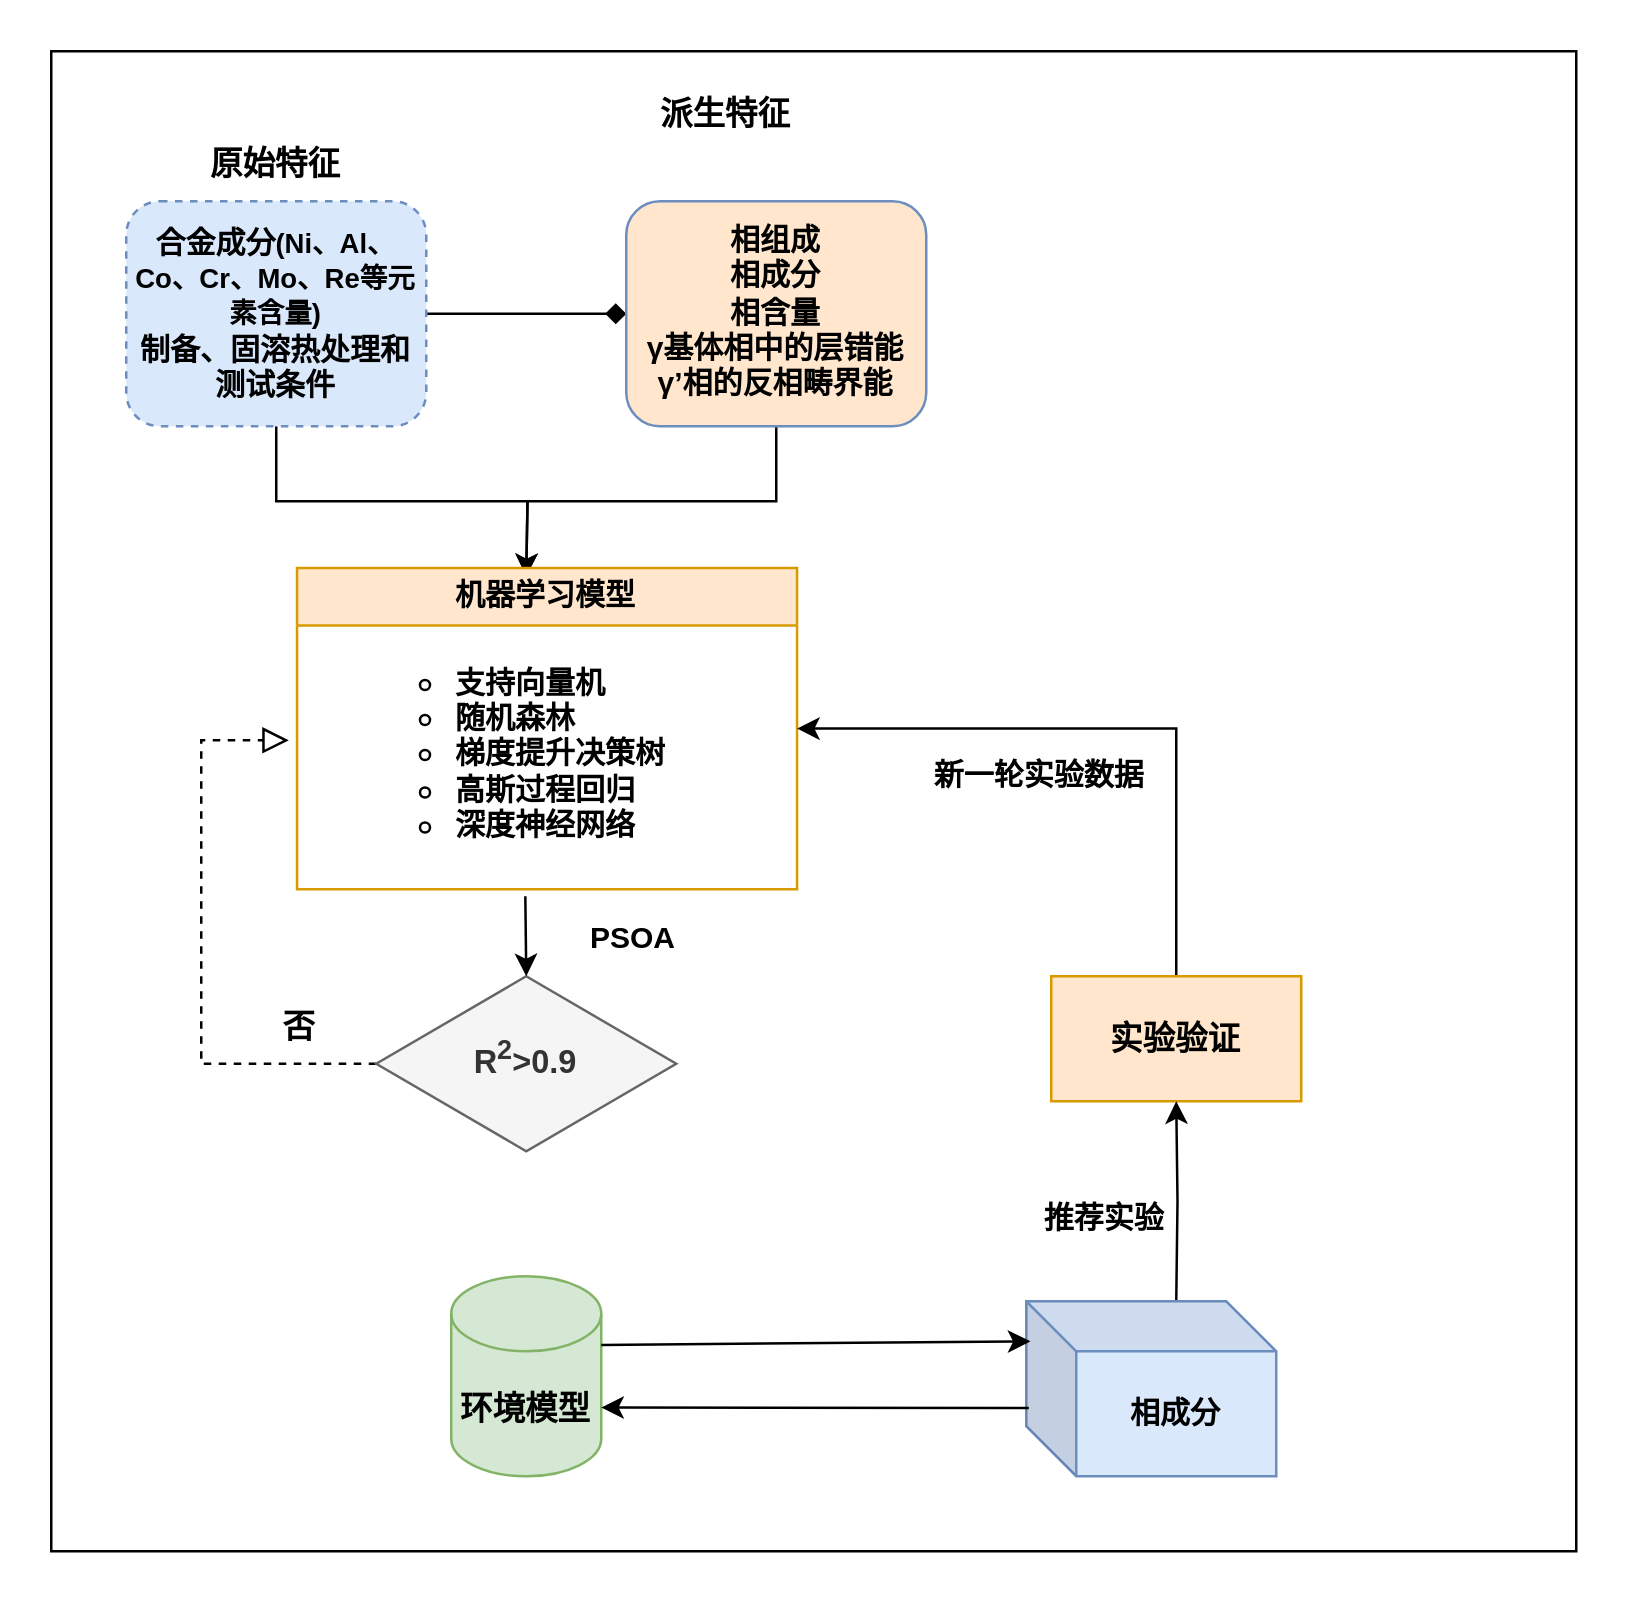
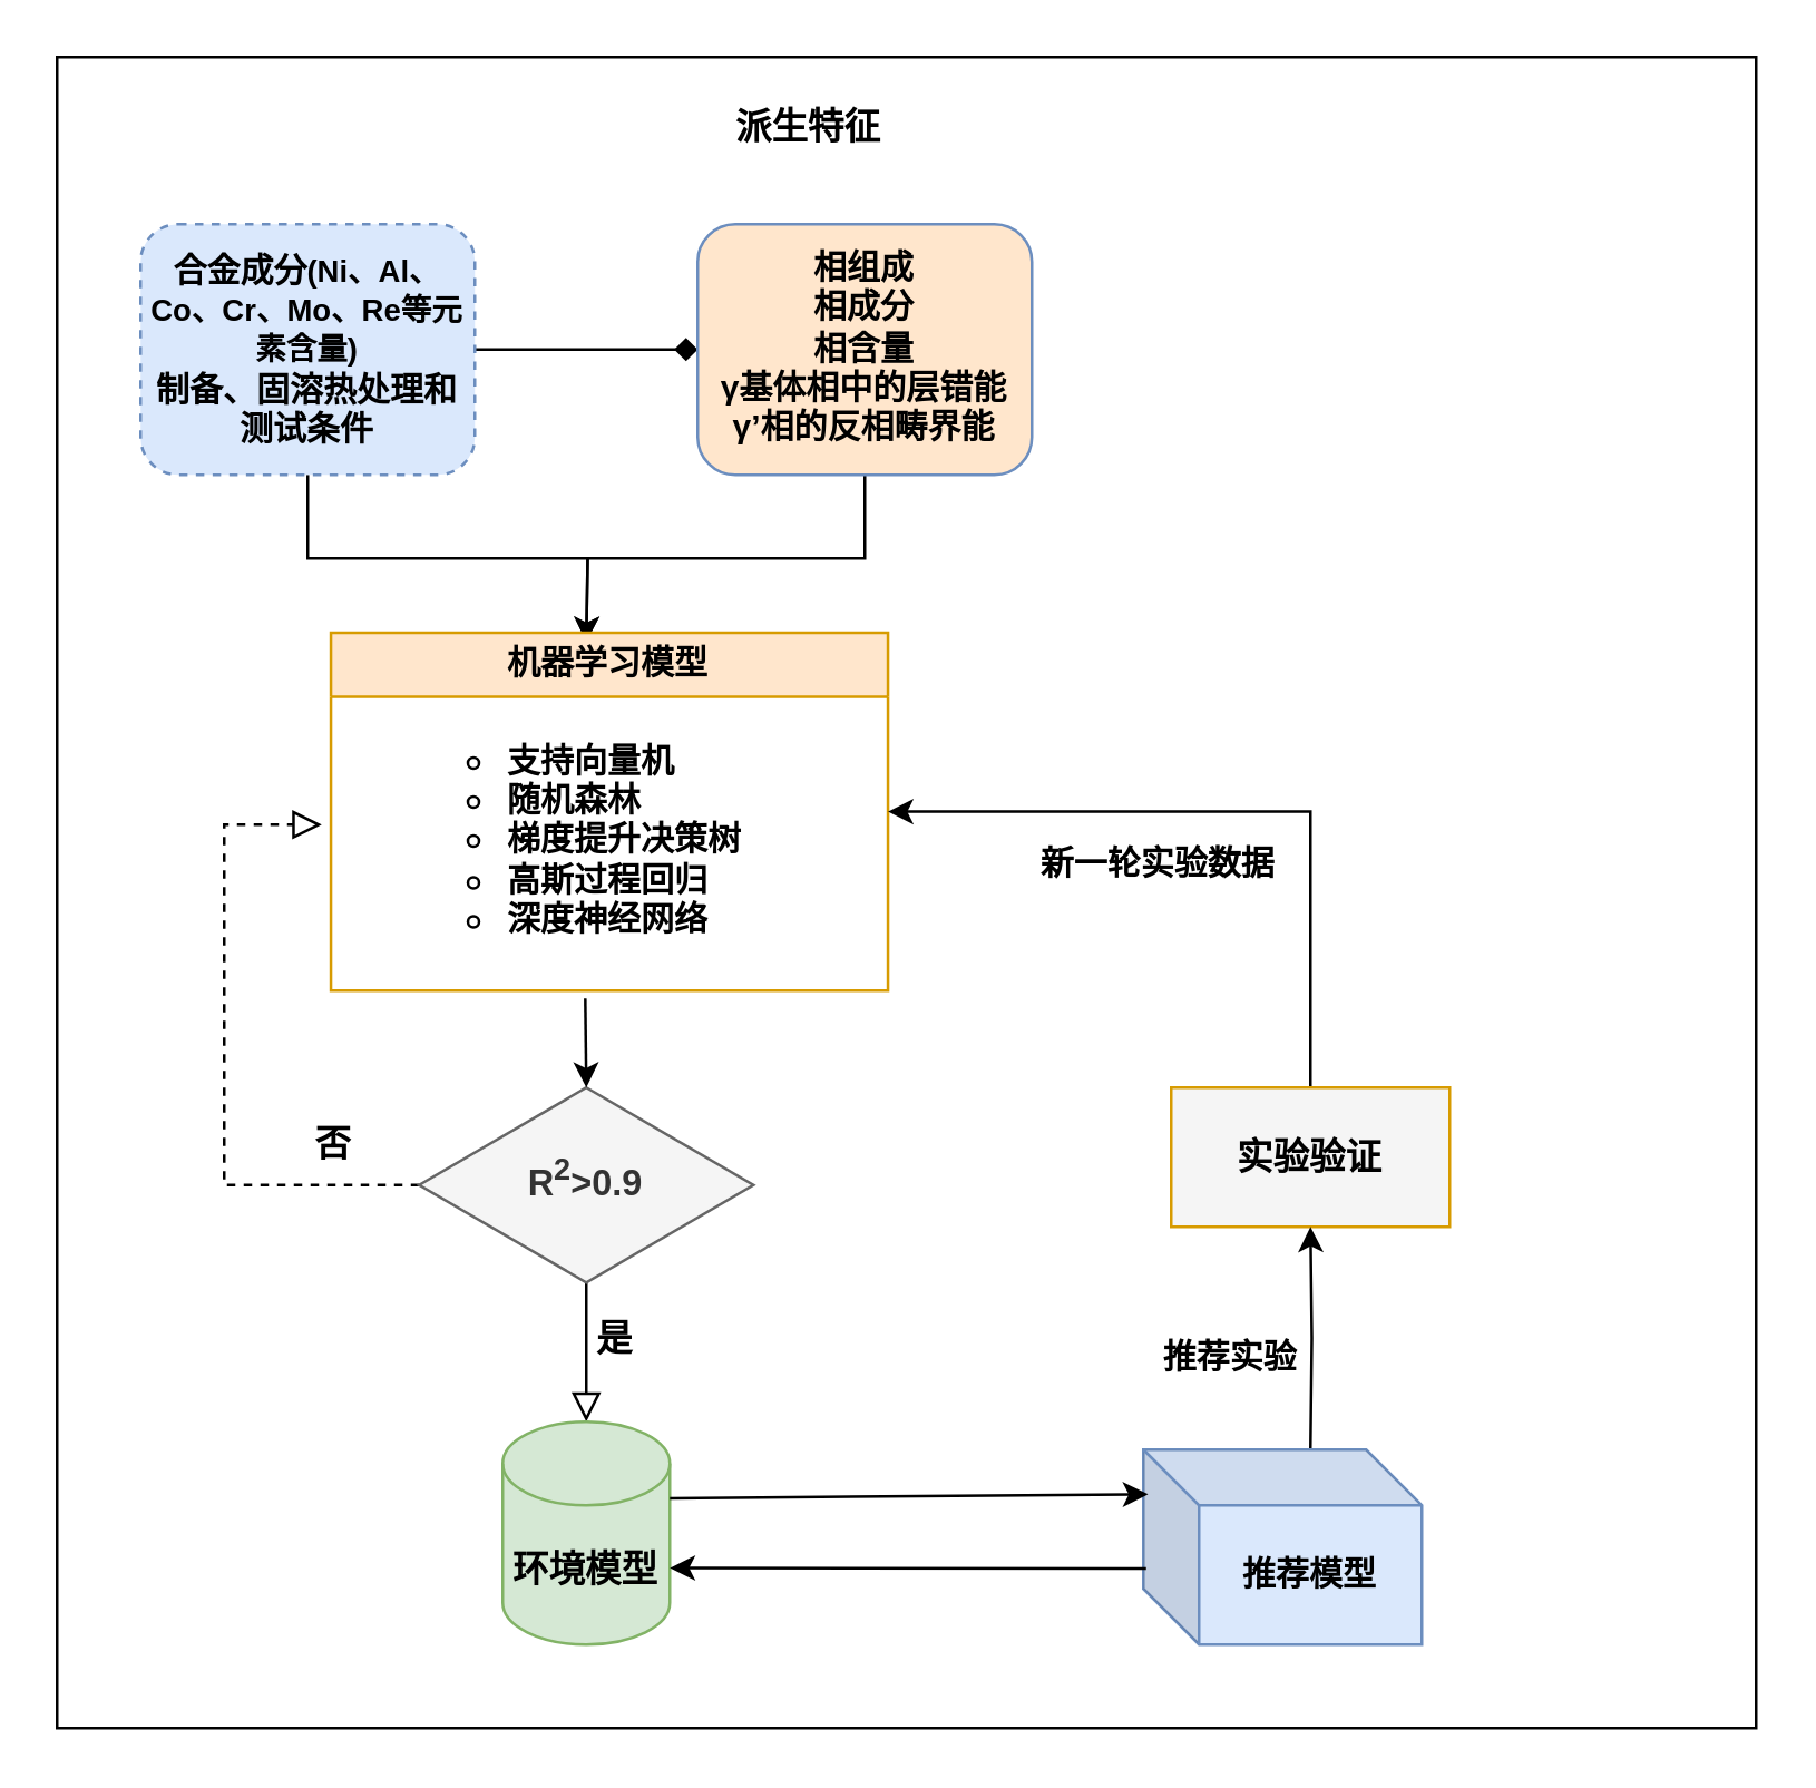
  <mxCell id="0" />
  <mxCell id="1" parent="0" />
  <mxCell id="2" value="" style="rounded=0;whiteSpace=wrap;html=1;" vertex="1" parent="1"><mxGeometry x="20" y="20" width="610" height="600" as="geometry" /></mxCell>
  <mxCell id="3" style="edgeStyle=orthogonalEdgeStyle;rounded=0;orthogonalLoop=1;jettySize=auto;html=1;exitX=1;exitY=0.5;exitDx=0;exitDy=0;entryX=0;entryY=0.5;entryDx=0;entryDy=0;endArrow=diamond;" parent="1" source="5" target="11" edge="1"><mxGeometry relative="1" as="geometry" /></mxCell>
  <mxCell id="4" style="edgeStyle=orthogonalEdgeStyle;rounded=0;orthogonalLoop=1;jettySize=auto;html=1;exitX=0.5;exitY=1;exitDx=0;exitDy=0;fontFamily=Helvetica;fontSize=12;fontColor=default;fontStyle=1;" parent="1" source="5" edge="1"><mxGeometry relative="1" as="geometry"><mxPoint x="210" y="230" as="targetPoint" /></mxGeometry></mxCell>
  <mxCell id="5" value="&lt;div style=&quot;&quot;&gt;&lt;div style=&quot;&quot;&gt;&lt;span style=&quot;&quot;&gt;&lt;b&gt;合金成分&lt;/b&gt;&lt;/span&gt;&lt;b style=&quot;background-color: initial;&quot;&gt;&lt;font style=&quot;font-size: 11px;&quot;&gt;(Ni、Al、Co、Cr、Mo、Re等元素含量)&lt;/font&gt;&lt;/b&gt;&lt;/div&gt;&lt;div style=&quot;&quot;&gt;&lt;b&gt;制备、固溶热处理和测试条件&lt;/b&gt;&lt;/div&gt;&lt;/div&gt;" style="rounded=1;whiteSpace=wrap;html=1;fontSize=12;glass=0;strokeWidth=1;shadow=0;fillColor=#dae8fc;strokeColor=#6c8ebf;align=center;dashed=1;" parent="1" vertex="1"><mxGeometry x="50" y="80" width="120" height="90" as="geometry" /></mxCell>
  <mxCell id="6" value="&lt;b&gt;&lt;font style=&quot;font-size: 13px;&quot;&gt;否&lt;/font&gt;&lt;/b&gt;" style="rounded=0;html=1;jettySize=auto;orthogonalLoop=1;fontSize=11;endArrow=block;endFill=0;endSize=8;strokeWidth=1;shadow=0;labelBackgroundColor=none;edgeStyle=orthogonalEdgeStyle;exitX=0;exitY=0.5;exitDx=0;exitDy=0;entryX=0.079;entryY=0.451;entryDx=0;entryDy=0;entryPerimeter=0;dashed=1;" parent="1" source="8" target="13" edge="1"><mxGeometry x="-0.733" y="-15" relative="1" as="geometry"><mxPoint as="offset" /><Array as="points"><mxPoint x="80" y="425" /><mxPoint x="80" y="296" /></Array></mxGeometry></mxCell>
+ <mxCell id="7" value="&lt;b&gt;&lt;font style=&quot;font-size: 13px;&quot;&gt;是&lt;/font&gt;&lt;/b&gt;" style="edgeStyle=orthogonalEdgeStyle;rounded=0;html=1;jettySize=auto;orthogonalLoop=1;fontSize=11;endArrow=block;endFill=0;endSize=8;strokeWidth=1;shadow=0;labelBackgroundColor=none;entryX=0.5;entryY=0;entryDx=0;entryDy=0;entryPerimeter=0;" parent="1" source="8" target="9" edge="1"><mxGeometry x="-0.2" y="10" relative="1" as="geometry"><mxPoint as="offset" /></mxGeometry></mxCell>
  <mxCell id="8" value="&lt;b style=&quot;font-size: 13px;&quot;&gt;R&lt;sup&gt;2&lt;/sup&gt;&lt;span style=&quot;&quot;&gt;&amp;gt;0.9&lt;/span&gt;&lt;/b&gt;" style="rhombus;whiteSpace=wrap;html=1;shadow=0;fontFamily=Helvetica;fontSize=12;align=center;strokeWidth=1;spacing=6;spacingTop=-4;fillColor=#f5f5f5;fontColor=#333333;strokeColor=#666666;" parent="1" vertex="1"><mxGeometry x="150" y="390" width="120" height="70" as="geometry" /></mxCell>
  <mxCell id="9" value="&lt;b&gt;&lt;font style=&quot;font-size: 13px;&quot;&gt;环境模型&lt;/font&gt;&lt;/b&gt;" style="shape=cylinder3;whiteSpace=wrap;html=1;boundedLbl=1;backgroundOutline=1;size=15;fillColor=#d5e8d4;strokeColor=#82b366;" parent="1" vertex="1"><mxGeometry x="180" y="510" width="60" height="80" as="geometry" /></mxCell>
  <mxCell id="10" style="edgeStyle=orthogonalEdgeStyle;rounded=0;orthogonalLoop=1;jettySize=auto;html=1;exitX=0.5;exitY=1;exitDx=0;exitDy=0;fontFamily=Helvetica;fontSize=12;fontColor=default;fontStyle=1;" parent="1" source="11" edge="1"><mxGeometry relative="1" as="geometry"><mxPoint x="210" y="230" as="targetPoint" /></mxGeometry></mxCell>
  <mxCell id="11" value="&lt;div&gt;&lt;b&gt;&lt;font style=&quot;font-size: 12px;&quot;&gt;&lt;br&gt;&lt;/font&gt;&lt;/b&gt;&lt;/div&gt;&lt;b&gt;&lt;font style=&quot;font-size: 12px;&quot;&gt;相组成&lt;/font&gt;&lt;/b&gt;&lt;div&gt;&lt;b&gt;&lt;font style=&quot;font-size: 12px;&quot;&gt;相成分&lt;/font&gt;&lt;/b&gt;&lt;/div&gt;&lt;div&gt;&lt;b&gt;&lt;font style=&quot;font-size: 12px;&quot;&gt;相含量&lt;/font&gt;&lt;/b&gt;&lt;/div&gt;&lt;div&gt;&lt;font style=&quot;font-size: 12px;&quot;&gt;&lt;b&gt;γ基体相中的层错能&lt;/b&gt;&lt;/font&gt;&lt;/div&gt;&lt;div&gt;&lt;font style=&quot;font-size: 12px;&quot;&gt;&lt;b&gt;γ’相的反相畴界能&lt;/b&gt;&lt;/font&gt;&lt;/div&gt;&lt;div&gt;&lt;b&gt;&lt;font style=&quot;font-size: 13px;&quot;&gt;&lt;br&gt;&lt;/font&gt;&lt;/b&gt;&lt;/div&gt;" style="rounded=1;whiteSpace=wrap;html=1;fontSize=12;glass=0;strokeWidth=1;shadow=0;fillColor=#ffe6cc;strokeColor=#6c8ebf;" parent="1" vertex="1"><mxGeometry x="250" y="80" width="120" height="90" as="geometry" /></mxCell>
  <mxCell id="12" value="机器学习模型" style="swimlane;horizontal=0;whiteSpace=wrap;html=1;strokeColor=#d79b00;align=center;verticalAlign=middle;fontFamily=Helvetica;fontSize=12;fontColor=default;fontStyle=1;fillColor=#ffe6cc;rotation=90;" parent="1" vertex="1"><mxGeometry x="154.07" y="190.94" width="128.5" height="200" as="geometry"><mxRectangle x="160" y="280" width="40" height="140" as="alternateBounds" /></mxGeometry></mxCell>
  <mxCell id="13" value="&lt;ul&gt;&lt;ul&gt;&lt;li&gt;&lt;span style=&quot;background-color: initial;&quot;&gt;支持向量机&lt;/span&gt;&lt;/li&gt;&lt;li&gt;&lt;span style=&quot;background-color: initial;&quot;&gt;随机森林&lt;/span&gt;&lt;/li&gt;&lt;li&gt;&lt;span style=&quot;background-color: initial;&quot;&gt;梯度提升决策树&lt;/span&gt;&lt;/li&gt;&lt;li&gt;&lt;span style=&quot;background-color: initial;&quot;&gt;高斯过程回归&lt;/span&gt;&lt;/li&gt;&lt;li&gt;&lt;span style=&quot;background-color: initial;&quot;&gt;深度神经网络&lt;/span&gt;&lt;/li&gt;&lt;/ul&gt;&lt;/ul&gt;" style="text;html=1;align=left;verticalAlign=middle;resizable=0;points=[];autosize=1;strokeColor=none;fillColor=none;fontFamily=Helvetica;fontSize=12;fontColor=default;fontStyle=1;" parent="12" vertex="1"><mxGeometry x="-54.07" y="55.06" width="190" height="110" as="geometry" /></mxCell>
  <mxCell id="14" style="rounded=0;orthogonalLoop=1;jettySize=auto;html=1;fontFamily=Helvetica;fontSize=12;fontColor=default;fontStyle=1;startArrow=none;startFill=0;endArrow=classic;endFill=1;exitX=0.577;exitY=1.018;exitDx=0;exitDy=0;exitPerimeter=0;" parent="1" source="13" edge="1"><mxGeometry relative="1" as="geometry"><mxPoint x="210" y="370" as="sourcePoint" /><mxPoint x="210" y="390" as="targetPoint" /></mxGeometry></mxCell>
- <mxCell id="15" value="PSOA" style="text;html=1;align=center;verticalAlign=middle;whiteSpace=wrap;rounded=0;fontFamily=Helvetica;fontSize=12;fontColor=default;fontStyle=1;" parent="1" vertex="1"><mxGeometry x="222.57" y="360" width="60" height="30" as="geometry" /></mxCell>
  <mxCell id="16" style="edgeStyle=orthogonalEdgeStyle;rounded=0;orthogonalLoop=1;jettySize=auto;html=1;entryX=0.5;entryY=0;entryDx=0;entryDy=0;fontFamily=Helvetica;fontSize=12;fontColor=default;fontStyle=1;" parent="1" source="18" target="12" edge="1"><mxGeometry relative="1" as="geometry"><Array as="points"><mxPoint x="470" y="291" /></Array></mxGeometry></mxCell>
  <mxCell id="17" value="新一轮实验数据" style="edgeLabel;html=1;align=center;verticalAlign=middle;resizable=0;points=[];strokeColor=#d79b00;fontFamily=Helvetica;fontSize=12;fontColor=default;fontStyle=1;fillColor=#ffe6cc;" parent="16" vertex="1" connectable="0"><mxGeometry x="0.229" y="-2" relative="1" as="geometry"><mxPoint x="-1" y="21" as="offset" /></mxGeometry></mxCell>
- <mxCell id="18" value="&lt;font style=&quot;font-size: 13px;&quot;&gt;实验验证&lt;/font&gt;" style="rounded=0;whiteSpace=wrap;html=1;strokeColor=#d79b00;align=center;verticalAlign=middle;fontFamily=Helvetica;fontSize=12;fontColor=default;fontStyle=1;fillColor=#ffe6cc;" parent="1" vertex="1"><mxGeometry x="420" y="390" width="100" height="50" as="geometry" /></mxCell>
+ <mxCell id="18" value="&lt;font style=&quot;font-size: 13px;&quot;&gt;实验验证&lt;/font&gt;" style="rounded=0;whiteSpace=wrap;html=1;strokeColor=#d79b00;align=center;verticalAlign=middle;fontFamily=Helvetica;fontSize=12;fontColor=default;fontStyle=1;fillColor=#f5f5f5;" parent="1" vertex="1"><mxGeometry x="420" y="390" width="100" height="50" as="geometry" /></mxCell>
  <mxCell id="19" style="edgeStyle=orthogonalEdgeStyle;rounded=0;orthogonalLoop=1;jettySize=auto;html=1;entryX=0.5;entryY=1;entryDx=0;entryDy=0;fontFamily=Helvetica;fontSize=12;fontColor=default;fontStyle=1;" parent="1" target="18" edge="1"><mxGeometry relative="1" as="geometry"><mxPoint x="470" y="520" as="sourcePoint" /></mxGeometry></mxCell>
  <mxCell id="20" value="推荐实验" style="edgeLabel;html=1;align=center;verticalAlign=middle;resizable=0;points=[];strokeColor=#d79b00;fontFamily=Helvetica;fontSize=12;fontColor=default;fontStyle=1;fillColor=#ffe6cc;" parent="19" vertex="1" connectable="0"><mxGeometry x="-0.172" y="2" relative="1" as="geometry"><mxPoint x="-28" as="offset" /></mxGeometry></mxCell>
- <mxCell id="21" value="相成分" style="shape=cube;whiteSpace=wrap;html=1;boundedLbl=1;backgroundOutline=1;darkOpacity=0.05;darkOpacity2=0.1;strokeColor=#6c8ebf;align=center;verticalAlign=middle;fontFamily=Helvetica;fontSize=12;fontStyle=1;fillColor=#dae8fc;" parent="1" vertex="1"><mxGeometry x="410" y="520" width="100" height="70" as="geometry" /></mxCell>
+ <mxCell id="21" value="推荐模型" style="shape=cube;whiteSpace=wrap;html=1;boundedLbl=1;backgroundOutline=1;darkOpacity=0.05;darkOpacity2=0.1;strokeColor=#6c8ebf;align=center;verticalAlign=middle;fontFamily=Helvetica;fontSize=12;fontStyle=1;fillColor=#dae8fc;" parent="1" vertex="1"><mxGeometry x="410" y="520" width="100" height="70" as="geometry" /></mxCell>
  <mxCell id="22" value="" style="endArrow=classic;html=1;rounded=0;fontFamily=Helvetica;fontSize=12;fontColor=default;fontStyle=1;exitX=1;exitY=0;exitDx=0;exitDy=27.5;exitPerimeter=0;entryX=0.017;entryY=0.229;entryDx=0;entryDy=0;entryPerimeter=0;" parent="1" source="9" target="21" edge="1"><mxGeometry width="50" height="50" relative="1" as="geometry"><mxPoint x="240" y="547" as="sourcePoint" /><mxPoint x="410" y="542" as="targetPoint" /></mxGeometry></mxCell>
  <mxCell id="23" value="" style="endArrow=classic;html=1;rounded=0;fontFamily=Helvetica;fontSize=12;fontColor=default;fontStyle=1;exitX=0.01;exitY=0.61;exitDx=0;exitDy=0;exitPerimeter=0;entryX=1;entryY=0;entryDx=0;entryDy=52.5;entryPerimeter=0;" parent="1" source="21" target="9" edge="1"><mxGeometry width="50" height="50" relative="1" as="geometry"><mxPoint x="300" y="640" as="sourcePoint" /><mxPoint x="250" y="560" as="targetPoint" /></mxGeometry></mxCell>
- <mxCell id="24" value="&lt;b&gt;&lt;font style=&quot;font-size: 13px;&quot;&gt;原始特征&lt;/font&gt;&lt;/b&gt;" style="text;html=1;align=center;verticalAlign=middle;whiteSpace=wrap;rounded=0;" vertex="1" parent="1"><mxGeometry x="80" y="50" width="60" height="30" as="geometry" /></mxCell>
  <mxCell id="25" value="&lt;b&gt;&lt;font style=&quot;font-size: 13px;&quot;&gt;派生特征&lt;/font&gt;&lt;/b&gt;" style="text;html=1;align=center;verticalAlign=middle;whiteSpace=wrap;rounded=0;" vertex="1" parent="1"><mxGeometry x="260" y="30" width="60" height="30" as="geometry" /></mxCell>
